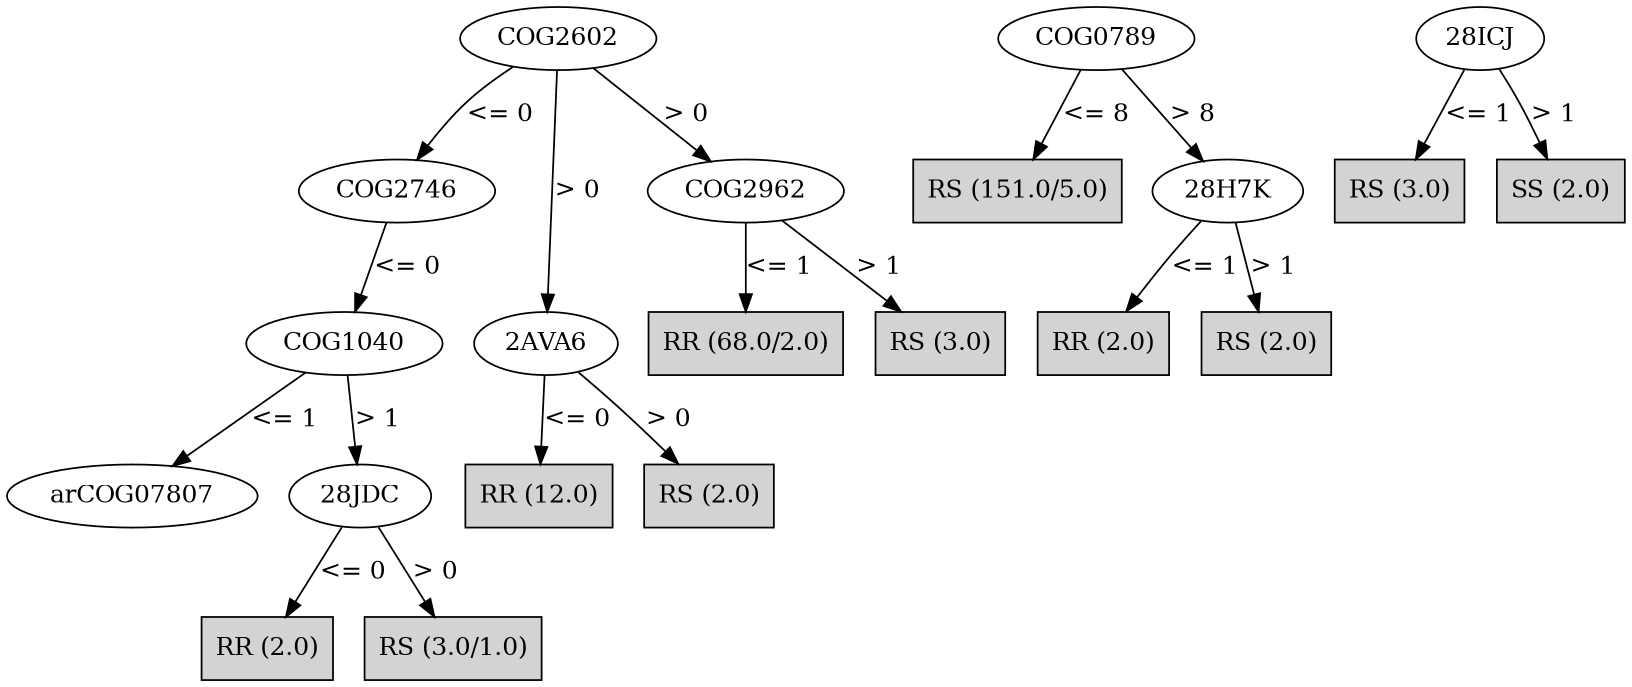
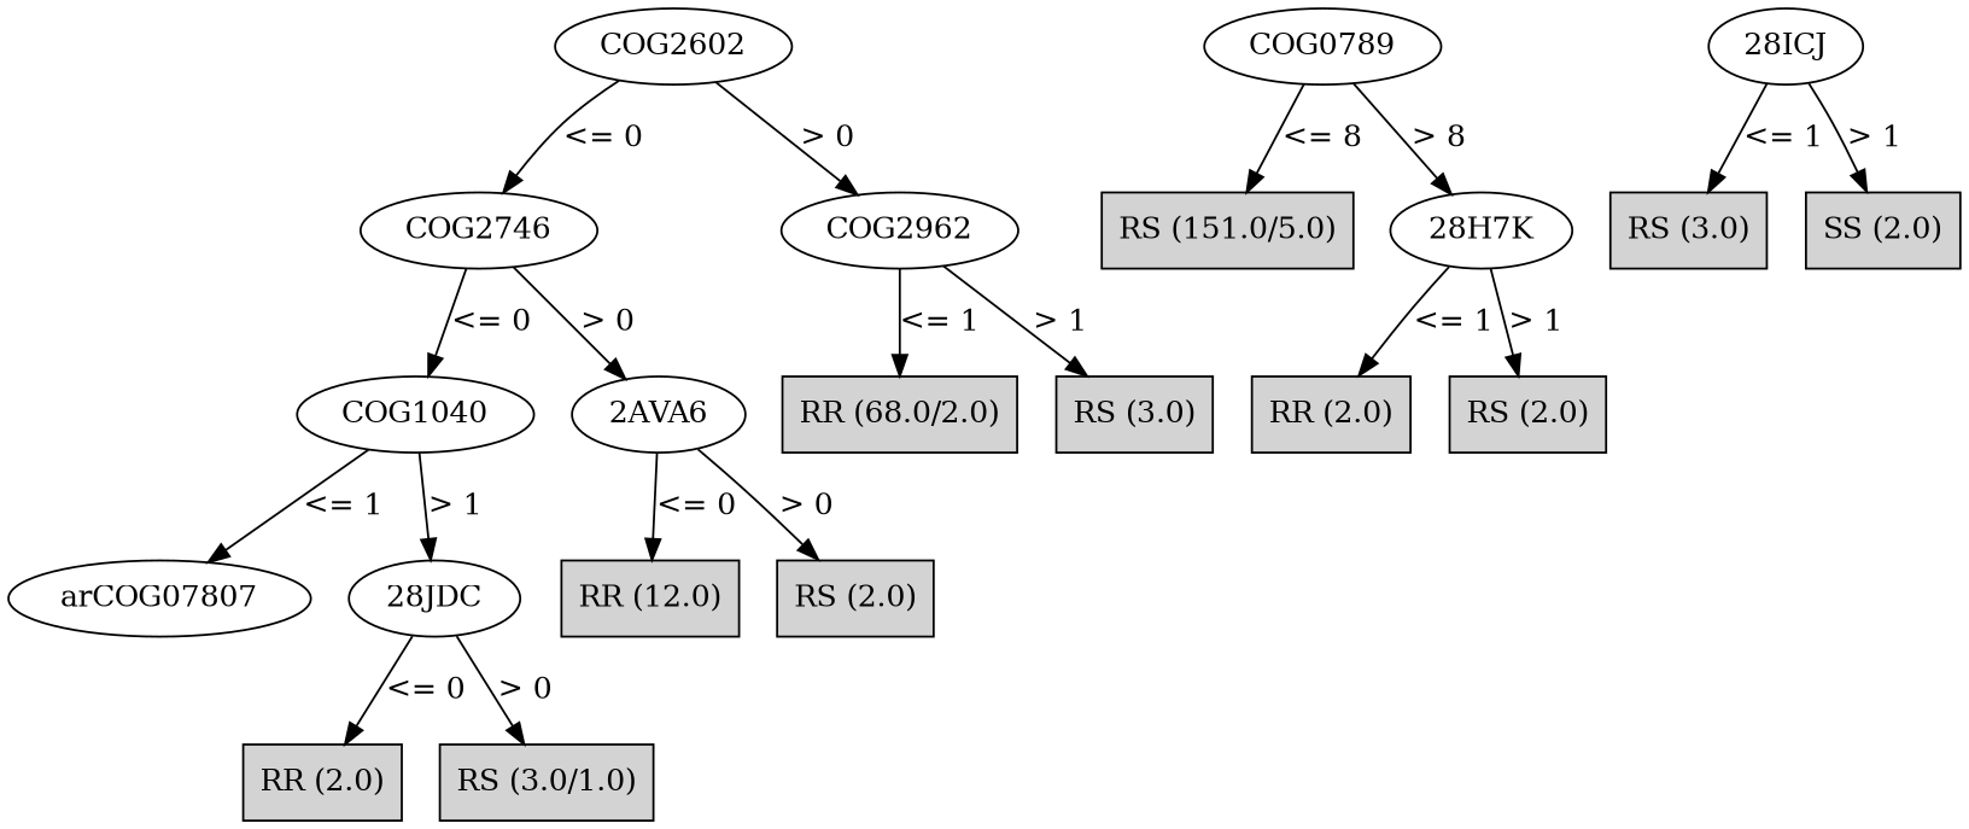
  digraph {
    node [shape=box style=filled]
    n1 [label=COG2602 shape="" style=""]
    n2 [label=COG2746 shape="" style=""]
    n3 [label=COG2962 shape="" style=""]
    n4 [label=COG1040 shape="" style=""]
    n5 [label="2AVA6" shape="" style=""]
    n6 [label="RR (68.0/2.0)"]
    n7 [label="RS (3.0)"]
    n8 [label=arCOG07807 shape="" style=""]
    n9 [label="28JDC" shape="" style=""]
    n10 [label="RR (12.0)"]
    n11 [label="RS (2.0)"]
    n12 [label="RR (2.0)"]
    n13 [label="RS (3.0/1.0)"]
    n14 [label=COG0789 shape="" style=""]
    n15 [label="RS (151.0/5.0)"]
    n16 [label="28H7K" shape="" style=""]
    n17 [label="28ICJ" shape="" style=""]
    n18 [label="RS (3.0)"]
    n19 [label="SS (2.0)"]
    n20 [label="RR (2.0)"]
    n21 [label="RS (2.0)"]
    n1 -> n2 [label="<= 0"]
    n1 -> n3 [label="> 0"]
    n2 -> n4 [label="<= 0"]
-   n1 -> n5 [label="> 0"]
+   n2 -> n5 [label="> 0"]
    n3 -> n6 [label="<= 1"]
    n3 -> n7 [label="> 1"]
    n4 -> n8 [label="<= 1"]
    n4 -> n9 [label="> 1"]
    n5 -> n10 [label="<= 0"]
    n5 -> n11 [label="> 0"]
    n9 -> n12 [label="<= 0"]
    n9 -> n13 [label="> 0"]
    n14 -> n15 [label="<= 8"]
    n14 -> n16 [label="> 8"]
    n16 -> n20 [label="<= 1"]
    n16 -> n21 [label="> 1"]
    n17 -> n18 [label="<= 1"]
    n17 -> n19 [label="> 1"]
  }
